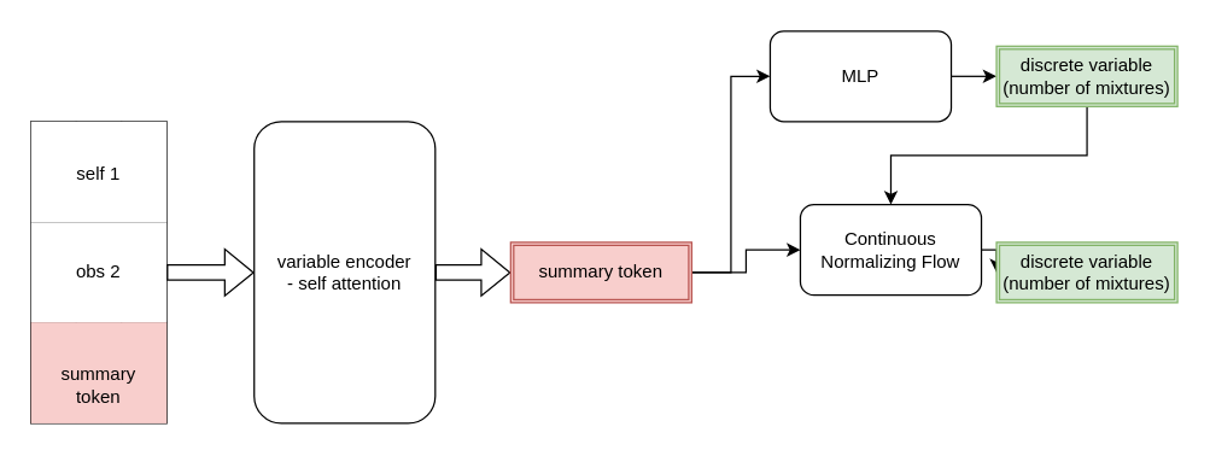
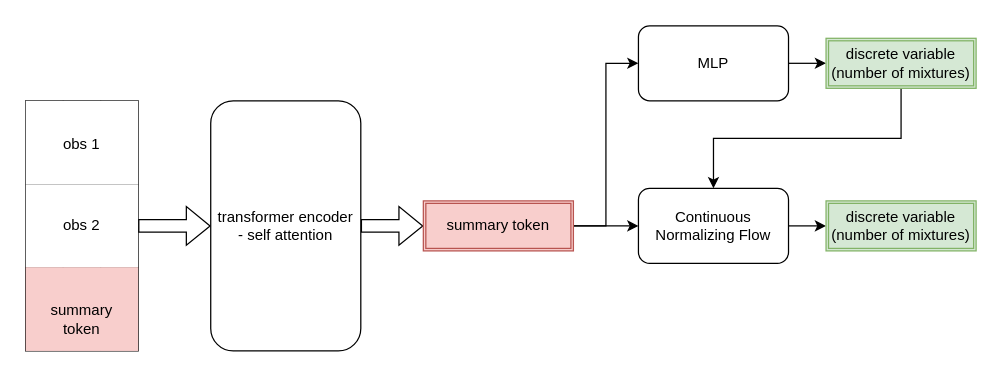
  <mxCell id="0" />
  <mxCell id="1" parent="0" />
  <mxCell id="2" value="" style="shape=table;html=1;whiteSpace=wrap;startSize=0;container=1;collapsible=0;childLayout=tableLayout;" vertex="1" parent="1"><mxGeometry x="20" y="80" width="90" height="200" as="geometry" /></mxCell>
  <mxCell id="3" value="" style="shape=tableRow;horizontal=0;startSize=0;swimlaneHead=0;swimlaneBody=0;top=0;left=0;bottom=0;right=0;collapsible=0;dropTarget=0;points=[[0,0.5],[1,0.5]];portConstraint=eastwest;" vertex="1" parent="2"><mxGeometry width="90" height="67" as="geometry" /></mxCell>
  <mxCell id="4" value="" style="shape=partialRectangle;html=1;whiteSpace=wrap;connectable=0;fillColor=none;top=0;left=0;bottom=0;right=0;overflow=hidden;" vertex="1" parent="3"><mxGeometry width="30" height="67" as="geometry"><mxRectangle width="30" height="67" as="alternateBounds" /></mxGeometry></mxCell>
  <mxCell id="5" value="" style="shape=partialRectangle;html=1;whiteSpace=wrap;connectable=0;fillColor=none;top=0;left=0;bottom=0;right=0;overflow=hidden;" vertex="1" parent="3"><mxGeometry x="30" width="30" height="67" as="geometry"><mxRectangle width="30" height="67" as="alternateBounds" /></mxGeometry></mxCell>
  <mxCell id="6" value="" style="shape=partialRectangle;html=1;whiteSpace=wrap;connectable=0;fillColor=none;top=0;left=0;bottom=0;right=0;overflow=hidden;" vertex="1" parent="3"><mxGeometry x="60" width="30" height="67" as="geometry"><mxRectangle width="30" height="67" as="alternateBounds" /></mxGeometry></mxCell>
  <mxCell id="7" value="" style="shape=tableRow;horizontal=0;startSize=0;swimlaneHead=0;swimlaneBody=0;top=0;left=0;bottom=0;right=0;collapsible=0;dropTarget=0;points=[[0,0.5],[1,0.5]];portConstraint=eastwest;" vertex="1" parent="2"><mxGeometry y="67" width="90" height="66" as="geometry" /></mxCell>
  <mxCell id="8" value="" style="shape=partialRectangle;html=1;whiteSpace=wrap;connectable=0;fillColor=none;top=0;left=0;bottom=0;right=0;overflow=hidden;" vertex="1" parent="7"><mxGeometry width="30" height="66" as="geometry"><mxRectangle width="30" height="66" as="alternateBounds" /></mxGeometry></mxCell>
  <mxCell id="9" value="" style="shape=partialRectangle;html=1;whiteSpace=wrap;connectable=0;fillColor=none;top=0;left=0;bottom=0;right=0;overflow=hidden;" vertex="1" parent="7"><mxGeometry x="30" width="30" height="66" as="geometry"><mxRectangle width="30" height="66" as="alternateBounds" /></mxGeometry></mxCell>
  <mxCell id="10" value="" style="shape=partialRectangle;html=1;whiteSpace=wrap;connectable=0;fillColor=none;top=0;left=0;bottom=0;right=0;overflow=hidden;" vertex="1" parent="7"><mxGeometry x="60" width="30" height="66" as="geometry"><mxRectangle width="30" height="66" as="alternateBounds" /></mxGeometry></mxCell>
  <mxCell id="11" value="" style="shape=tableRow;horizontal=0;startSize=0;swimlaneHead=0;swimlaneBody=0;top=0;left=0;bottom=0;right=0;collapsible=0;dropTarget=0;fillColor=#f8cecc;points=[[0,0.5],[1,0.5]];portConstraint=eastwest;strokeColor=#b85450;" vertex="1" parent="2"><mxGeometry y="133" width="90" height="67" as="geometry" /></mxCell>
  <mxCell id="12" value="" style="shape=partialRectangle;html=1;whiteSpace=wrap;connectable=0;fillColor=none;top=0;left=0;bottom=0;right=0;overflow=hidden;" vertex="1" parent="11"><mxGeometry width="30" height="67" as="geometry"><mxRectangle width="30" height="67" as="alternateBounds" /></mxGeometry></mxCell>
  <mxCell id="13" value="" style="shape=partialRectangle;html=1;whiteSpace=wrap;connectable=0;fillColor=none;top=0;left=0;bottom=0;right=0;overflow=hidden;" vertex="1" parent="11"><mxGeometry x="30" width="30" height="67" as="geometry"><mxRectangle width="30" height="67" as="alternateBounds" /></mxGeometry></mxCell>
  <mxCell id="14" value="" style="shape=partialRectangle;html=1;whiteSpace=wrap;connectable=0;fillColor=none;top=0;left=0;bottom=0;right=0;overflow=hidden;pointerEvents=1;" vertex="1" parent="11"><mxGeometry x="60" width="30" height="67" as="geometry"><mxRectangle width="30" height="67" as="alternateBounds" /></mxGeometry></mxCell>
  <mxCell id="15" value="summary token" style="text;html=1;strokeColor=none;fillColor=none;align=center;verticalAlign=middle;whiteSpace=wrap;rounded=0;" vertex="1" parent="1"><mxGeometry x="35" y="240" width="60" height="30" as="geometry" /></mxCell>
- <mxCell id="16" value="self 1" style="text;html=1;strokeColor=none;fillColor=none;align=center;verticalAlign=middle;whiteSpace=wrap;rounded=0;" vertex="1" parent="1"><mxGeometry x="35" y="100" width="60" height="30" as="geometry" /></mxCell>
+ <mxCell id="16" value="obs 1" style="text;html=1;strokeColor=none;fillColor=none;align=center;verticalAlign=middle;whiteSpace=wrap;rounded=0;" vertex="1" parent="1"><mxGeometry x="35" y="100" width="60" height="30" as="geometry" /></mxCell>
  <mxCell id="17" value="" style="edgeStyle=orthogonalEdgeStyle;rounded=0;orthogonalLoop=1;jettySize=auto;html=1;entryX=0;entryY=0.5;entryDx=0;entryDy=0;exitX=1;exitY=0.5;exitDx=0;exitDy=0;shape=flexArrow;" edge="1" parent="1" source="7" target="20"><mxGeometry relative="1" as="geometry"><mxPoint x="150" y="210" as="sourcePoint" /><mxPoint x="140" y="180" as="targetPoint" /></mxGeometry></mxCell>
  <mxCell id="18" value="obs 2" style="text;html=1;strokeColor=none;fillColor=none;align=center;verticalAlign=middle;whiteSpace=wrap;rounded=0;" vertex="1" parent="1"><mxGeometry x="35" y="165" width="60" height="30" as="geometry" /></mxCell>
  <mxCell id="19" style="edgeStyle=orthogonalEdgeStyle;shape=flexArrow;rounded=0;orthogonalLoop=1;jettySize=auto;html=1;exitX=1;exitY=0.5;exitDx=0;exitDy=0;entryX=0;entryY=0.5;entryDx=0;entryDy=0;" edge="1" parent="1" source="20" target="23"><mxGeometry relative="1" as="geometry" /></mxCell>
- <mxCell id="20" value="variable encoder&lt;br&gt;- self attention" style="rounded=1;whiteSpace=wrap;html=1;" vertex="1" parent="1"><mxGeometry x="168" y="80" width="120" height="200" as="geometry" /></mxCell>
+ <mxCell id="20" value="transformer encoder&lt;br&gt;- self attention" style="rounded=1;whiteSpace=wrap;html=1;" vertex="1" parent="1"><mxGeometry x="168" y="80" width="120" height="200" as="geometry" /></mxCell>
  <mxCell id="21" style="edgeStyle=orthogonalEdgeStyle;rounded=0;orthogonalLoop=1;jettySize=auto;html=1;exitX=1;exitY=0.5;exitDx=0;exitDy=0;entryX=0;entryY=0.5;entryDx=0;entryDy=0;" edge="1" parent="1" source="23" target="25"><mxGeometry relative="1" as="geometry" /></mxCell>
  <mxCell id="22" style="edgeStyle=orthogonalEdgeStyle;rounded=0;orthogonalLoop=1;jettySize=auto;html=1;exitX=1;exitY=0.5;exitDx=0;exitDy=0;entryX=0;entryY=0.5;entryDx=0;entryDy=0;" edge="1" parent="1" source="23" target="29"><mxGeometry relative="1" as="geometry" /></mxCell>
  <mxCell id="23" value="summary token" style="shape=ext;double=1;rounded=0;whiteSpace=wrap;html=1;fillColor=#f8cecc;strokeColor=#b85450;" vertex="1" parent="1"><mxGeometry x="338" y="160" width="120" height="40" as="geometry" /></mxCell>
  <mxCell id="24" style="edgeStyle=orthogonalEdgeStyle;rounded=0;orthogonalLoop=1;jettySize=auto;html=1;exitX=1;exitY=0.5;exitDx=0;exitDy=0;entryX=0;entryY=0.5;entryDx=0;entryDy=0;" edge="1" parent="1" source="25" target="27"><mxGeometry relative="1" as="geometry" /></mxCell>
  <mxCell id="25" value="MLP" style="rounded=1;whiteSpace=wrap;html=1;" vertex="1" parent="1"><mxGeometry x="510" y="20" width="120" height="60" as="geometry" /></mxCell>
  <mxCell id="26" style="edgeStyle=orthogonalEdgeStyle;rounded=0;orthogonalLoop=1;jettySize=auto;html=1;exitX=0.5;exitY=1;exitDx=0;exitDy=0;entryX=0.5;entryY=0;entryDx=0;entryDy=0;" edge="1" parent="1" source="27" target="29"><mxGeometry relative="1" as="geometry" /></mxCell>
  <mxCell id="27" value="discrete variable&lt;br&gt;(number of mixtures)" style="shape=ext;double=1;rounded=0;whiteSpace=wrap;html=1;fillColor=#d5e8d4;strokeColor=#82b366;" vertex="1" parent="1"><mxGeometry x="660" y="30" width="120" height="40" as="geometry" /></mxCell>
  <mxCell id="28" style="edgeStyle=orthogonalEdgeStyle;rounded=0;orthogonalLoop=1;jettySize=auto;html=1;exitX=1;exitY=0.5;exitDx=0;exitDy=0;entryX=0;entryY=0.5;entryDx=0;entryDy=0;" edge="1" parent="1" source="29" target="30"><mxGeometry relative="1" as="geometry" /></mxCell>
- <mxCell id="29" value="Continuous Normalizing Flow" style="rounded=1;whiteSpace=wrap;html=1;" vertex="1" parent="1"><mxGeometry x="530" y="135" width="120" height="60" as="geometry" /></mxCell>
+ <mxCell id="29" value="Continuous Normalizing Flow" style="rounded=1;whiteSpace=wrap;html=1;" vertex="1" parent="1"><mxGeometry x="510" y="150" width="120" height="60" as="geometry" /></mxCell>
  <mxCell id="30" value="discrete variable&lt;br&gt;(number of mixtures)" style="shape=ext;double=1;rounded=0;whiteSpace=wrap;html=1;fillColor=#d5e8d4;strokeColor=#82b366;" vertex="1" parent="1"><mxGeometry x="660" y="160" width="120" height="40" as="geometry" /></mxCell>
